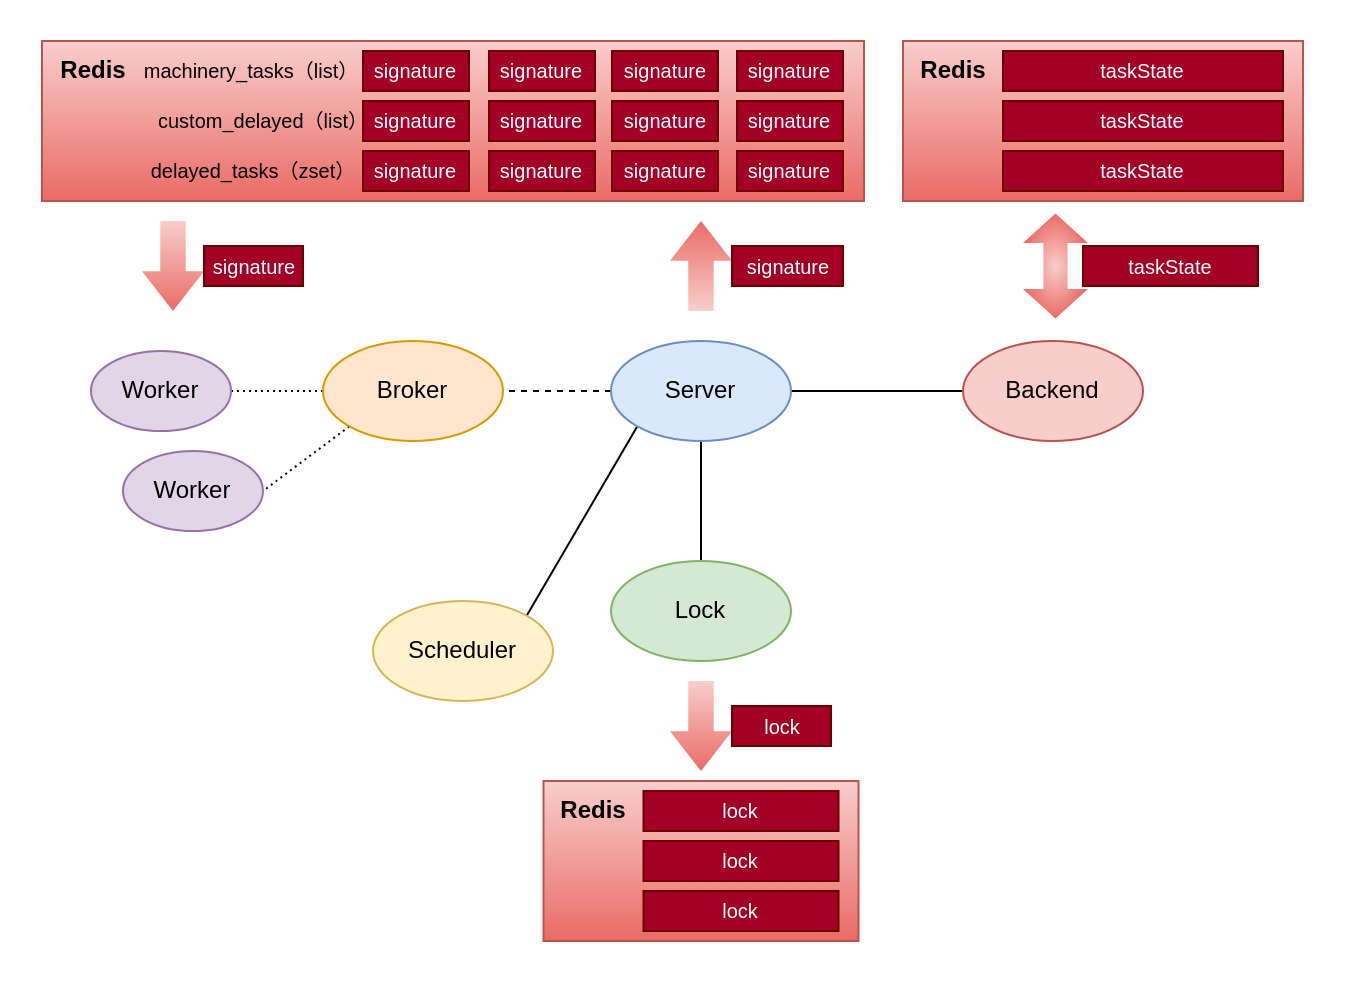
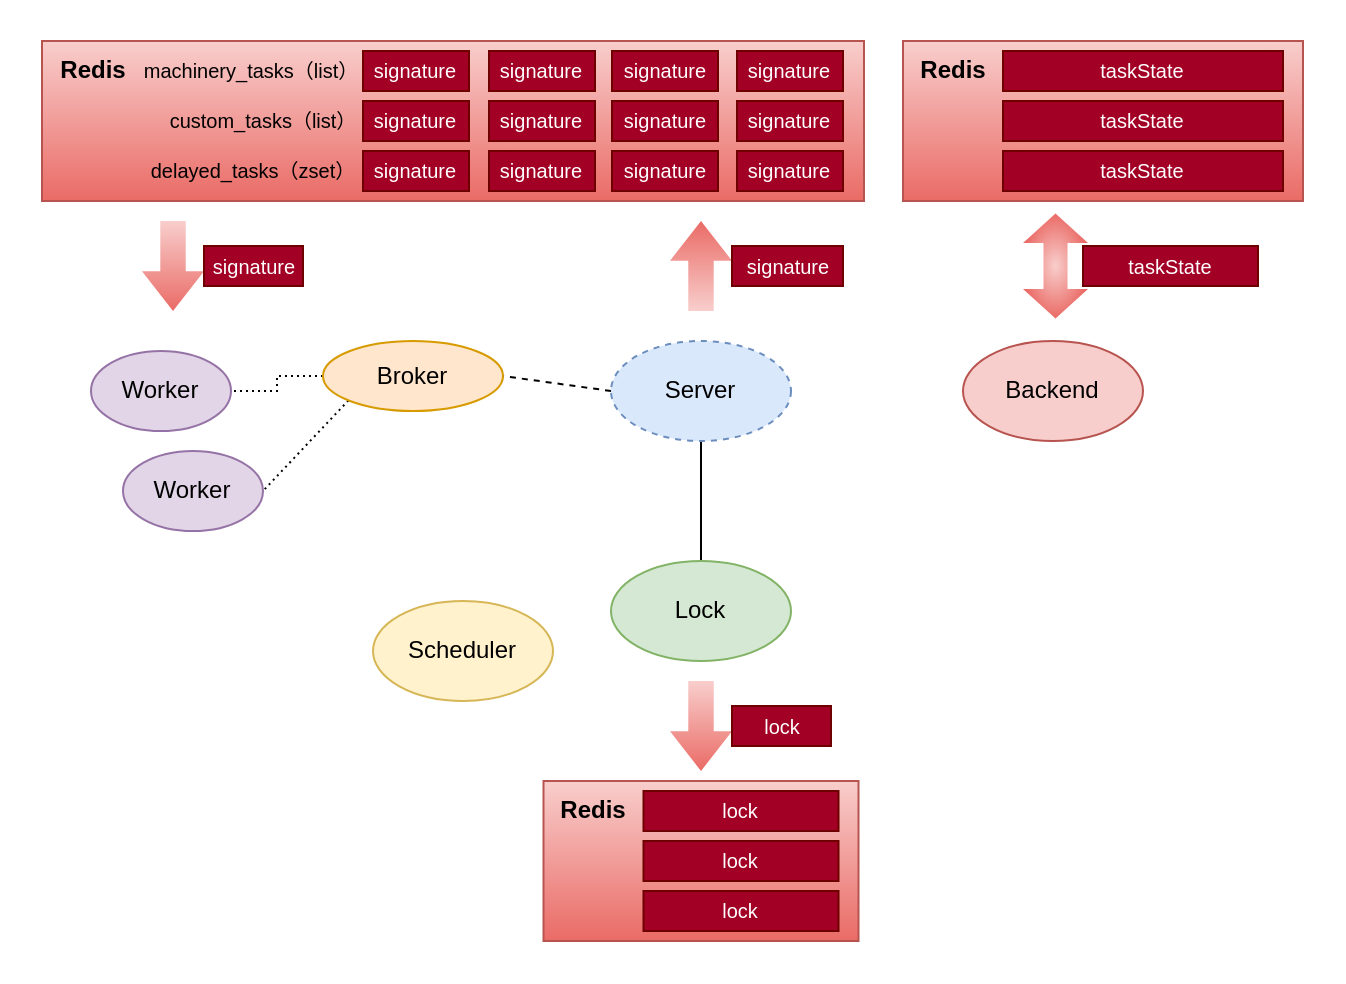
  <mxCell id="0" />
  <mxCell id="1" parent="0" />
  <mxCell id="2" style="rounded=0;orthogonalLoop=1;jettySize=auto;html=1;exitX=0;exitY=0.5;exitDx=0;exitDy=0;entryX=1;entryY=0.5;entryDx=0;entryDy=0;endArrow=none;startFill=0;endFill=1;dashed=1;" edge="1" parent="1" source="6" target="9"><mxGeometry relative="1" as="geometry" /></mxCell>
- <mxCell id="3" style="rounded=0;orthogonalLoop=1;jettySize=auto;html=1;entryX=0;entryY=0.5;entryDx=0;entryDy=0;endArrow=none;startFill=0;exitX=1;exitY=0.5;exitDx=0;exitDy=0;" edge="1" parent="1" source="6" target="10"><mxGeometry relative="1" as="geometry" /></mxCell>
- <mxCell id="4" style="rounded=0;orthogonalLoop=1;jettySize=auto;html=1;entryX=1;entryY=0;entryDx=0;entryDy=0;endArrow=none;startFill=0;exitX=0;exitY=1;exitDx=0;exitDy=0;" edge="1" parent="1" source="6" target="12"><mxGeometry relative="1" as="geometry" /></mxCell>
  <mxCell id="5" style="rounded=0;orthogonalLoop=1;jettySize=auto;html=1;entryX=0.5;entryY=0;entryDx=0;entryDy=0;endArrow=none;startFill=0;exitX=0.5;exitY=1;exitDx=0;exitDy=0;" edge="1" parent="1" source="6" target="11"><mxGeometry relative="1" as="geometry" /></mxCell>
- <mxCell id="6" value="Server" style="ellipse;whiteSpace=wrap;html=1;fillColor=#dae8fc;strokeColor=#6c8ebf;" vertex="1" parent="1"><mxGeometry x="305" y="170" width="90" height="50" as="geometry" /></mxCell>
+ <mxCell id="6" value="Server" style="ellipse;whiteSpace=wrap;html=1;fillColor=#dae8fc;strokeColor=#6c8ebf;dashed=1;" vertex="1" parent="1"><mxGeometry x="305" y="170" width="90" height="50" as="geometry" /></mxCell>
  <mxCell id="7" style="rounded=0;orthogonalLoop=1;jettySize=auto;html=1;exitX=0;exitY=1;exitDx=0;exitDy=0;entryX=1;entryY=0.5;entryDx=0;entryDy=0;endArrow=none;startFill=0;dashed=1;dashPattern=1 2;" edge="1" parent="1" source="9" target="14"><mxGeometry relative="1" as="geometry" /></mxCell>
  <mxCell id="8" style="edgeStyle=orthogonalEdgeStyle;rounded=0;orthogonalLoop=1;jettySize=auto;html=1;entryX=1;entryY=0.5;entryDx=0;entryDy=0;endArrow=none;startFill=0;dashed=1;dashPattern=1 2;" edge="1" parent="1" source="9" target="13"><mxGeometry relative="1" as="geometry" /></mxCell>
- <mxCell id="9" value="Broker" style="ellipse;whiteSpace=wrap;html=1;fillColor=#ffe6cc;strokeColor=#d79b00;" vertex="1" parent="1"><mxGeometry x="161" y="170" width="90" height="50" as="geometry" /></mxCell>
+ <mxCell id="9" value="Broker" style="ellipse;whiteSpace=wrap;html=1;fillColor=#ffe6cc;strokeColor=#d79b00;" vertex="1" parent="1"><mxGeometry x="161" y="170" width="90" height="35" as="geometry" /></mxCell>
  <mxCell id="10" value="Backend" style="ellipse;whiteSpace=wrap;html=1;fillColor=#f8cecc;strokeColor=#b85450;" vertex="1" parent="1"><mxGeometry x="481" y="170" width="90" height="50" as="geometry" /></mxCell>
  <mxCell id="11" value="Lock" style="ellipse;whiteSpace=wrap;html=1;fillColor=#d5e8d4;strokeColor=#82b366;" vertex="1" parent="1"><mxGeometry x="305" y="280" width="90" height="50" as="geometry" /></mxCell>
  <mxCell id="12" value="Scheduler" style="ellipse;whiteSpace=wrap;html=1;fillColor=#fff2cc;strokeColor=#d6b656;" vertex="1" parent="1"><mxGeometry x="186" y="300" width="90" height="50" as="geometry" /></mxCell>
  <mxCell id="13" value="Worker" style="ellipse;whiteSpace=wrap;html=1;fillColor=#e1d5e7;strokeColor=#9673a6;" vertex="1" parent="1"><mxGeometry x="45" y="175" width="70" height="40" as="geometry" /></mxCell>
  <mxCell id="14" value="Worker" style="ellipse;whiteSpace=wrap;html=1;fillColor=#e1d5e7;strokeColor=#9673a6;" vertex="1" parent="1"><mxGeometry x="61" y="225" width="70" height="40" as="geometry" /></mxCell>
  <mxCell id="15" value="" style="rounded=0;whiteSpace=wrap;html=1;fillColor=#f8cecc;strokeColor=#b85450;gradientColor=#ea6b66;" vertex="1" parent="1"><mxGeometry x="20.5" y="20" width="411" height="80" as="geometry" /></mxCell>
  <mxCell id="16" value="Redis" style="text;html=1;align=center;verticalAlign=middle;resizable=0;points=[];autosize=1;strokeColor=none;fillColor=none;fontStyle=1" vertex="1" parent="1"><mxGeometry x="20.5" y="20" width="50" height="30" as="geometry" /></mxCell>
  <mxCell id="17" value="" style="html=1;shadow=0;dashed=0;align=center;verticalAlign=middle;shape=mxgraph.arrows2.arrow;dy=0.59;dx=19.86;direction=north;notch=0;fillColor=#f8cecc;gradientColor=#ea6b66;strokeColor=none;gradientDirection=east;" vertex="1" parent="1"><mxGeometry x="334.5" y="110" width="31" height="45" as="geometry" /></mxCell>
  <mxCell id="18" value="" style="html=1;shadow=0;dashed=0;align=center;verticalAlign=middle;shape=mxgraph.arrows2.arrow;dy=0.59;dx=19.86;direction=north;notch=0;rotation=-180;fillColor=#f8cecc;gradientColor=#ea6b66;strokeColor=none;gradientDirection=east;" vertex="1" parent="1"><mxGeometry x="70.5" y="110" width="31" height="45" as="geometry" /></mxCell>
  <mxCell id="19" value="" style="html=1;shadow=0;dashed=0;align=center;verticalAlign=middle;shape=mxgraph.arrows2.twoWayArrow;dy=0.63;dx=14.79;rotation=90;fillColor=#f8cecc;gradientColor=#ea6b66;strokeColor=none;gradientDirection=radial;" vertex="1" parent="1"><mxGeometry x="501" y="116.25" width="52.5" height="32.5" as="geometry" /></mxCell>
  <mxCell id="20" value="machinery_tasks（list）" style="text;html=1;align=center;verticalAlign=middle;resizable=0;points=[];autosize=1;strokeColor=none;fillColor=none;fontSize=10;" vertex="1" parent="1"><mxGeometry x="59.5" y="20" width="130" height="30" as="geometry" /></mxCell>
  <mxCell id="21" value="signature" style="rounded=0;whiteSpace=wrap;html=1;fontSize=10;fillColor=#a20025;fontColor=#ffffff;strokeColor=#6F0000;" vertex="1" parent="1"><mxGeometry x="181" y="25" width="53" height="20" as="geometry" /></mxCell>
  <mxCell id="22" value="delayed_tasks（zset）" style="text;html=1;align=center;verticalAlign=middle;resizable=0;points=[];autosize=1;strokeColor=none;fillColor=none;fontSize=10;" vertex="1" parent="1"><mxGeometry x="60.5" y="70" width="130" height="30" as="geometry" /></mxCell>
- <mxCell id="23" value="custom_delayed（list）" style="text;html=1;align=center;verticalAlign=middle;resizable=0;points=[];autosize=1;strokeColor=none;fillColor=none;fontSize=10;" vertex="1" parent="1"><mxGeometry x="70.5" y="45" width="120" height="30" as="geometry" /></mxCell>
+ <mxCell id="23" value="custom_tasks（list）" style="text;html=1;align=center;verticalAlign=middle;resizable=0;points=[];autosize=1;strokeColor=none;fillColor=none;fontSize=10;" vertex="1" parent="1"><mxGeometry x="70.5" y="45" width="120" height="30" as="geometry" /></mxCell>
  <mxCell id="24" value="signature" style="rounded=0;whiteSpace=wrap;html=1;fontSize=10;fillColor=#a20025;fontColor=#ffffff;strokeColor=#6F0000;" vertex="1" parent="1"><mxGeometry x="101.5" y="122.5" width="49.5" height="20" as="geometry" /></mxCell>
  <mxCell id="25" value="signature" style="rounded=0;whiteSpace=wrap;html=1;fontSize=10;fillColor=#a20025;fontColor=#ffffff;strokeColor=#6F0000;" vertex="1" parent="1"><mxGeometry x="365.5" y="122.5" width="55.5" height="20" as="geometry" /></mxCell>
  <mxCell id="26" value="signature" style="rounded=0;whiteSpace=wrap;html=1;fontSize=10;fillColor=#a20025;fontColor=#ffffff;strokeColor=#6F0000;" vertex="1" parent="1"><mxGeometry x="244" y="25" width="53" height="20" as="geometry" /></mxCell>
  <mxCell id="27" value="signature" style="rounded=0;whiteSpace=wrap;html=1;fontSize=10;fillColor=#a20025;fontColor=#ffffff;strokeColor=#6F0000;" vertex="1" parent="1"><mxGeometry x="305.5" y="25" width="53" height="20" as="geometry" /></mxCell>
  <mxCell id="28" value="signature" style="rounded=0;whiteSpace=wrap;html=1;fontSize=10;fillColor=#a20025;fontColor=#ffffff;strokeColor=#6F0000;" vertex="1" parent="1"><mxGeometry x="368" y="25" width="53" height="20" as="geometry" /></mxCell>
  <mxCell id="29" value="signature" style="rounded=0;whiteSpace=wrap;html=1;fontSize=10;fillColor=#a20025;fontColor=#ffffff;strokeColor=#6F0000;" vertex="1" parent="1"><mxGeometry x="181" y="50" width="53" height="20" as="geometry" /></mxCell>
  <mxCell id="30" value="signature" style="rounded=0;whiteSpace=wrap;html=1;fontSize=10;fillColor=#a20025;fontColor=#ffffff;strokeColor=#6F0000;" vertex="1" parent="1"><mxGeometry x="244" y="50" width="53" height="20" as="geometry" /></mxCell>
  <mxCell id="31" value="signature" style="rounded=0;whiteSpace=wrap;html=1;fontSize=10;fillColor=#a20025;fontColor=#ffffff;strokeColor=#6F0000;" vertex="1" parent="1"><mxGeometry x="305.5" y="50" width="53" height="20" as="geometry" /></mxCell>
  <mxCell id="32" value="signature" style="rounded=0;whiteSpace=wrap;html=1;fontSize=10;fillColor=#a20025;fontColor=#ffffff;strokeColor=#6F0000;" vertex="1" parent="1"><mxGeometry x="368" y="50" width="53" height="20" as="geometry" /></mxCell>
  <mxCell id="33" value="signature" style="rounded=0;whiteSpace=wrap;html=1;fontSize=10;fillColor=#a20025;fontColor=#ffffff;strokeColor=#6F0000;" vertex="1" parent="1"><mxGeometry x="181" y="75" width="53" height="20" as="geometry" /></mxCell>
  <mxCell id="34" value="signature" style="rounded=0;whiteSpace=wrap;html=1;fontSize=10;fillColor=#a20025;fontColor=#ffffff;strokeColor=#6F0000;" vertex="1" parent="1"><mxGeometry x="244" y="75" width="53" height="20" as="geometry" /></mxCell>
  <mxCell id="35" value="signature" style="rounded=0;whiteSpace=wrap;html=1;fontSize=10;fillColor=#a20025;fontColor=#ffffff;strokeColor=#6F0000;" vertex="1" parent="1"><mxGeometry x="305.5" y="75" width="53" height="20" as="geometry" /></mxCell>
  <mxCell id="36" value="signature" style="rounded=0;whiteSpace=wrap;html=1;fontSize=10;fillColor=#a20025;fontColor=#ffffff;strokeColor=#6F0000;" vertex="1" parent="1"><mxGeometry x="368" y="75" width="53" height="20" as="geometry" /></mxCell>
  <mxCell id="37" value="taskState" style="rounded=0;whiteSpace=wrap;html=1;fontSize=10;fillColor=#a20025;fontColor=#ffffff;strokeColor=#6F0000;" vertex="1" parent="1"><mxGeometry x="541" y="122.5" width="87.5" height="20" as="geometry" /></mxCell>
  <mxCell id="38" value="" style="rounded=0;whiteSpace=wrap;html=1;fillColor=#f8cecc;strokeColor=#b85450;gradientColor=#ea6b66;" vertex="1" parent="1"><mxGeometry x="451" y="20" width="200" height="80" as="geometry" /></mxCell>
  <mxCell id="39" value="Redis" style="text;html=1;align=center;verticalAlign=middle;resizable=0;points=[];autosize=1;strokeColor=none;fillColor=none;fontStyle=1" vertex="1" parent="1"><mxGeometry x="451" y="20" width="50" height="30" as="geometry" /></mxCell>
  <mxCell id="40" value="taskState" style="rounded=0;whiteSpace=wrap;html=1;fontSize=10;fillColor=#a20025;fontColor=#ffffff;strokeColor=#6F0000;" vertex="1" parent="1"><mxGeometry x="501" y="25" width="140" height="20" as="geometry" /></mxCell>
  <mxCell id="41" value="taskState" style="rounded=0;whiteSpace=wrap;html=1;fontSize=10;fillColor=#a20025;fontColor=#ffffff;strokeColor=#6F0000;" vertex="1" parent="1"><mxGeometry x="501" y="50" width="140" height="20" as="geometry" /></mxCell>
  <mxCell id="42" value="taskState" style="rounded=0;whiteSpace=wrap;html=1;fontSize=10;fillColor=#a20025;fontColor=#ffffff;strokeColor=#6F0000;" vertex="1" parent="1"><mxGeometry x="501" y="75" width="140" height="20" as="geometry" /></mxCell>
  <mxCell id="43" value="" style="rounded=0;whiteSpace=wrap;html=1;fillColor=#f8cecc;strokeColor=#b85450;gradientColor=#ea6b66;" vertex="1" parent="1"><mxGeometry x="271.25" y="390" width="157.5" height="80" as="geometry" /></mxCell>
  <mxCell id="44" value="Redis" style="text;html=1;align=center;verticalAlign=middle;resizable=0;points=[];autosize=1;strokeColor=none;fillColor=none;fontStyle=1" vertex="1" parent="1"><mxGeometry x="271.25" y="390" width="50" height="30" as="geometry" /></mxCell>
  <mxCell id="45" value="lock" style="rounded=0;whiteSpace=wrap;html=1;fontSize=10;fillColor=#a20025;fontColor=#ffffff;strokeColor=#6F0000;" vertex="1" parent="1"><mxGeometry x="321.25" y="395" width="97.5" height="20" as="geometry" /></mxCell>
  <mxCell id="46" value="lock" style="rounded=0;whiteSpace=wrap;html=1;fontSize=10;fillColor=#a20025;fontColor=#ffffff;strokeColor=#6F0000;" vertex="1" parent="1"><mxGeometry x="321.25" y="420" width="97.5" height="20" as="geometry" /></mxCell>
  <mxCell id="47" value="lock" style="rounded=0;whiteSpace=wrap;html=1;fontSize=10;fillColor=#a20025;fontColor=#ffffff;strokeColor=#6F0000;" vertex="1" parent="1"><mxGeometry x="321.25" y="445" width="97.5" height="20" as="geometry" /></mxCell>
  <mxCell id="48" value="" style="html=1;shadow=0;dashed=0;align=center;verticalAlign=middle;shape=mxgraph.arrows2.arrow;dy=0.59;dx=19.86;direction=north;notch=0;rotation=-180;fillColor=#f8cecc;gradientColor=#ea6b66;strokeColor=none;gradientDirection=east;" vertex="1" parent="1"><mxGeometry x="334.5" y="340" width="31" height="45" as="geometry" /></mxCell>
  <mxCell id="49" value="lock" style="rounded=0;whiteSpace=wrap;html=1;fontSize=10;fillColor=#a20025;fontColor=#ffffff;strokeColor=#6F0000;" vertex="1" parent="1"><mxGeometry x="365.5" y="352.5" width="49.5" height="20" as="geometry" /></mxCell>
